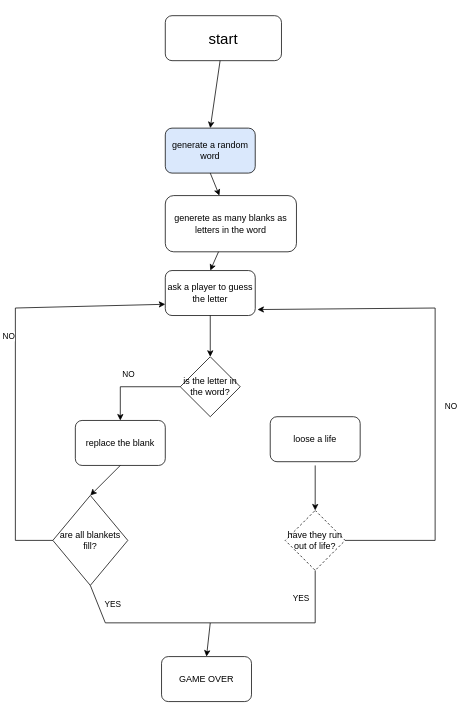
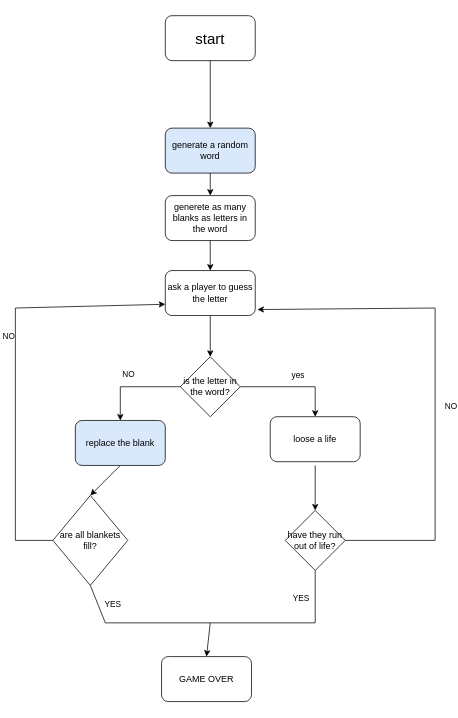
  <mxCell id="0" />
  <mxCell id="1" parent="0" />
- <mxCell id="2" value="&lt;font style=&quot;font-size: 20px;&quot;&gt;start&lt;/font&gt;" style="rounded=1;whiteSpace=wrap;html=1;" parent="1" vertex="1"><mxGeometry x="220" y="20" width="155" height="60" as="geometry" /></mxCell>
+ <mxCell id="2" value="&lt;font style=&quot;font-size: 20px;&quot;&gt;start&lt;/font&gt;" style="rounded=1;whiteSpace=wrap;html=1;" parent="1" vertex="1"><mxGeometry x="220" y="20" width="120" height="60" as="geometry" /></mxCell>
  <mxCell id="3" value="" style="endArrow=classic;html=1;rounded=0;entryX=0.5;entryY=0;entryDx=0;entryDy=0;" parent="1" source="2" edge="1" target="4"><mxGeometry width="50" height="50" relative="1" as="geometry"><mxPoint x="100" y="70" as="sourcePoint" /><mxPoint x="120" y="160" as="targetPoint" /><Array as="points" /></mxGeometry></mxCell>
  <mxCell id="4" value="generate a random word" style="rounded=1;whiteSpace=wrap;html=1;fillColor=#dae8fc;" vertex="1" parent="1"><mxGeometry x="220" y="170" width="120" height="60" as="geometry" /></mxCell>
  <mxCell id="5" value="" style="endArrow=classic;html=1;rounded=0;exitX=0.5;exitY=1;exitDx=0;exitDy=0;" edge="1" parent="1" source="4" target="6"><mxGeometry width="50" height="50" relative="1" as="geometry"><mxPoint x="290" y="300" as="sourcePoint" /><mxPoint x="340" y="250" as="targetPoint" /></mxGeometry></mxCell>
- <mxCell id="6" value="generete as many blanks as letters in the word" style="rounded=1;whiteSpace=wrap;html=1;" vertex="1" parent="1"><mxGeometry x="220" y="260" width="175" height="75" as="geometry" /></mxCell>
+ <mxCell id="6" value="generete as many blanks as letters in the word" style="rounded=1;whiteSpace=wrap;html=1;" vertex="1" parent="1"><mxGeometry x="220" y="260" width="120" height="60" as="geometry" /></mxCell>
  <mxCell id="7" value="" style="endArrow=classic;html=1;rounded=0;entryX=0.5;entryY=0;entryDx=0;entryDy=0;" edge="1" parent="1" source="6" target="8"><mxGeometry width="50" height="50" relative="1" as="geometry"><mxPoint x="290" y="300" as="sourcePoint" /><mxPoint x="340" y="250" as="targetPoint" /></mxGeometry></mxCell>
  <mxCell id="8" value="ask a player to guess the letter" style="rounded=1;whiteSpace=wrap;html=1;" vertex="1" parent="1"><mxGeometry x="220" y="360" width="120" height="60" as="geometry" /></mxCell>
  <mxCell id="9" value="is the letter in the word?" style="rhombus;whiteSpace=wrap;html=1;" vertex="1" parent="1"><mxGeometry x="240" y="475" width="80" height="80" as="geometry" /></mxCell>
  <mxCell id="10" value="" style="endArrow=classic;html=1;rounded=0;exitX=0.5;exitY=1;exitDx=0;exitDy=0;entryX=0.5;entryY=0;entryDx=0;entryDy=0;" edge="1" parent="1" source="8" target="9"><mxGeometry width="50" height="50" relative="1" as="geometry"><mxPoint x="290" y="500" as="sourcePoint" /><mxPoint x="340" y="450" as="targetPoint" /></mxGeometry></mxCell>
+ <mxCell id="11" value="yes" style="endArrow=classic;html=1;rounded=0;exitX=1;exitY=0.5;exitDx=0;exitDy=0;entryX=0.5;entryY=0;entryDx=0;entryDy=0;" edge="1" parent="1" source="9" target="14"><mxGeometry x="0.095" y="15" width="50" height="50" relative="1" as="geometry"><mxPoint x="290" y="600" as="sourcePoint" /><mxPoint x="400" y="550" as="targetPoint" /><Array as="points"><mxPoint x="420" y="515" /></Array><mxPoint as="offset" /></mxGeometry></mxCell>
  <mxCell id="12" value="" style="endArrow=classic;html=1;rounded=0;exitX=0;exitY=0.5;exitDx=0;exitDy=0;entryX=0.5;entryY=0;entryDx=0;entryDy=0;" edge="1" parent="1" source="9" target="15"><mxGeometry width="50" height="50" relative="1" as="geometry"><mxPoint x="290" y="600" as="sourcePoint" /><mxPoint x="160" y="560" as="targetPoint" /><Array as="points"><mxPoint x="160" y="515" /></Array></mxGeometry></mxCell>
  <mxCell id="13" value="NO" style="edgeLabel;html=1;align=center;verticalAlign=middle;resizable=0;points=[];" vertex="1" connectable="0" parent="12"><mxGeometry x="-0.037" y="-3" relative="1" as="geometry"><mxPoint x="-10" y="-14" as="offset" /></mxGeometry></mxCell>
  <mxCell id="14" value="loose a life" style="rounded=1;whiteSpace=wrap;html=1;" vertex="1" parent="1"><mxGeometry x="360" y="555" width="120" height="60" as="geometry" /></mxCell>
- <mxCell id="15" value="replace the blank" style="rounded=1;whiteSpace=wrap;html=1;" vertex="1" parent="1"><mxGeometry x="100" y="560" width="120" height="60" as="geometry" /></mxCell>
+ <mxCell id="15" value="replace the blank" style="rounded=1;whiteSpace=wrap;html=1;fillColor=#dae8fc;" vertex="1" parent="1"><mxGeometry x="100" y="560" width="120" height="60" as="geometry" /></mxCell>
  <mxCell id="16" value="are all blankets fill?" style="rhombus;whiteSpace=wrap;html=1;" vertex="1" parent="1"><mxGeometry x="70" y="660" width="100" height="120" as="geometry" /></mxCell>
- <mxCell id="17" value="have they run out of life?" style="rhombus;whiteSpace=wrap;html=1;dashed=1;" vertex="1" parent="1"><mxGeometry x="380" y="680" width="80" height="80" as="geometry" /></mxCell>
+ <mxCell id="17" value="have they run out of life?" style="rhombus;whiteSpace=wrap;html=1;" vertex="1" parent="1"><mxGeometry x="380" y="680" width="80" height="80" as="geometry" /></mxCell>
  <mxCell id="18" value="" style="endArrow=classic;html=1;rounded=0;exitX=0.5;exitY=1;exitDx=0;exitDy=0;entryX=0.5;entryY=0;entryDx=0;entryDy=0;" edge="1" parent="1" source="15" target="16"><mxGeometry width="50" height="50" relative="1" as="geometry"><mxPoint x="290" y="600" as="sourcePoint" /><mxPoint x="340" y="550" as="targetPoint" /></mxGeometry></mxCell>
  <mxCell id="19" value="" style="endArrow=classic;html=1;rounded=0;" edge="1" parent="1" target="17"><mxGeometry width="50" height="50" relative="1" as="geometry"><mxPoint x="420" y="620" as="sourcePoint" /><mxPoint x="340" y="550" as="targetPoint" /></mxGeometry></mxCell>
  <mxCell id="20" value="" style="endArrow=classic;html=1;rounded=0;exitX=0;exitY=0.5;exitDx=0;exitDy=0;entryX=0;entryY=0.75;entryDx=0;entryDy=0;" edge="1" parent="1" source="16" target="8"><mxGeometry width="50" height="50" relative="1" as="geometry"><mxPoint x="0" y="720" as="sourcePoint" /><mxPoint x="20" y="210" as="targetPoint" /><Array as="points"><mxPoint x="20" y="720" /><mxPoint x="20" y="410" /></Array></mxGeometry></mxCell>
  <mxCell id="21" value="NO" style="edgeLabel;html=1;align=center;verticalAlign=middle;resizable=0;points=[];" vertex="1" connectable="0" parent="20"><mxGeometry x="0.152" y="-1" relative="1" as="geometry"><mxPoint x="-11" as="offset" /></mxGeometry></mxCell>
  <mxCell id="22" value="" style="endArrow=classic;html=1;rounded=0;exitX=1;exitY=0.5;exitDx=0;exitDy=0;entryX=1.025;entryY=0.867;entryDx=0;entryDy=0;entryPerimeter=0;" edge="1" parent="1" source="17" target="8"><mxGeometry width="50" height="50" relative="1" as="geometry"><mxPoint x="290" y="600" as="sourcePoint" /><mxPoint x="580" y="390" as="targetPoint" /><Array as="points"><mxPoint x="580" y="720" /><mxPoint x="580" y="410" /></Array></mxGeometry></mxCell>
  <mxCell id="23" value="NO" style="edgeLabel;html=1;align=center;verticalAlign=middle;resizable=0;points=[];" vertex="1" connectable="0" parent="22"><mxGeometry x="-0.035" y="-5" relative="1" as="geometry"><mxPoint x="15" y="22" as="offset" /></mxGeometry></mxCell>
  <mxCell id="24" value="" style="endArrow=none;html=1;rounded=0;exitX=0.5;exitY=1;exitDx=0;exitDy=0;entryX=0.5;entryY=1;entryDx=0;entryDy=0;" edge="1" parent="1" source="16" target="17"><mxGeometry width="50" height="50" relative="1" as="geometry"><mxPoint x="140" y="830" as="sourcePoint" /><mxPoint x="340" y="650" as="targetPoint" /><Array as="points"><mxPoint x="140" y="830" /><mxPoint x="280" y="830" /><mxPoint x="420" y="830" /></Array></mxGeometry></mxCell>
  <mxCell id="25" value="YES" style="edgeLabel;html=1;align=center;verticalAlign=middle;resizable=0;points=[];" vertex="1" connectable="0" parent="24"><mxGeometry x="0.815" y="2" relative="1" as="geometry"><mxPoint x="-18" as="offset" /></mxGeometry></mxCell>
  <mxCell id="26" value="YES" style="edgeLabel;html=1;align=center;verticalAlign=middle;resizable=0;points=[];" vertex="1" connectable="0" parent="24"><mxGeometry x="-0.87" y="-1" relative="1" as="geometry"><mxPoint x="21" as="offset" /></mxGeometry></mxCell>
  <mxCell id="27" value="" style="endArrow=classic;html=1;rounded=0;entryX=0.5;entryY=0;entryDx=0;entryDy=0;" edge="1" parent="1" target="28"><mxGeometry width="50" height="50" relative="1" as="geometry"><mxPoint x="280" y="830" as="sourcePoint" /><mxPoint x="340" y="650" as="targetPoint" /></mxGeometry></mxCell>
  <mxCell id="28" value="GAME OVER" style="rounded=1;whiteSpace=wrap;html=1;" vertex="1" parent="1"><mxGeometry x="215" y="875" width="120" height="60" as="geometry" /></mxCell>
